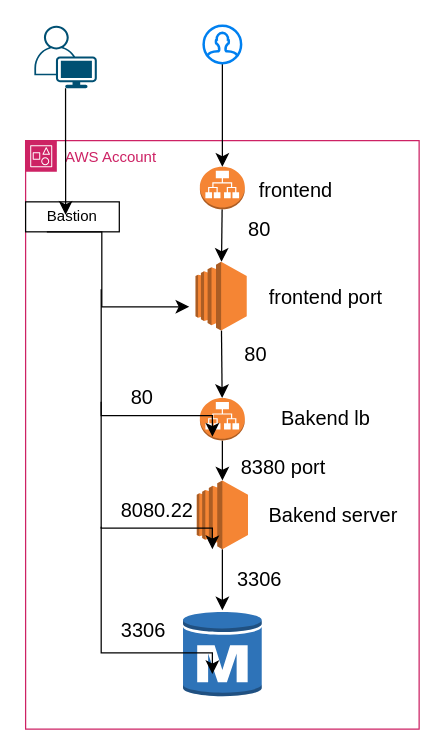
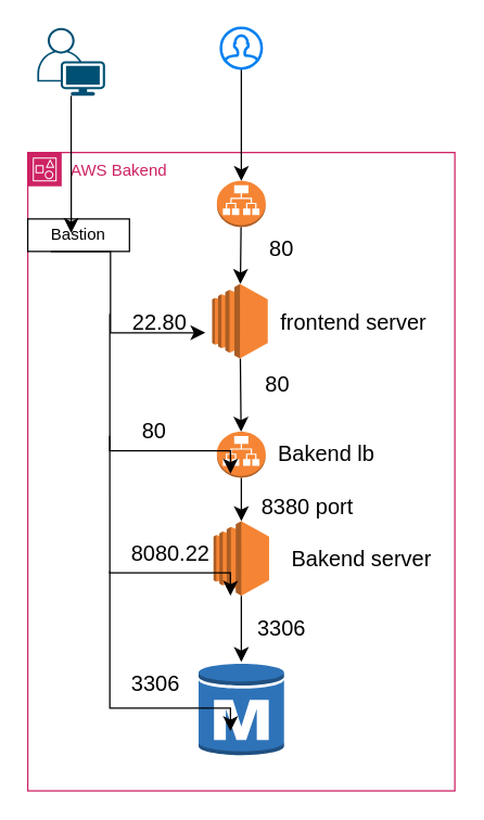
  <mxCell id="0" />
  <mxCell id="1" parent="0" />
- <mxCell id="2" value="AWS Account" style="points=[[0,0],[0.25,0],[0.5,0],[0.75,0],[1,0],[1,0.25],[1,0.5],[1,0.75],[1,1],[0.75,1],[0.5,1],[0.25,1],[0,1],[0,0.75],[0,0.5],[0,0.25]];outlineConnect=0;gradientColor=none;html=1;whiteSpace=wrap;fontSize=12;fontStyle=0;container=1;pointerEvents=0;collapsible=0;recursiveResize=0;shape=mxgraph.aws4.group;grIcon=mxgraph.aws4.group_account;strokeColor=#CD2264;fillColor=none;verticalAlign=top;align=left;spacingLeft=30;fontColor=#CD2264;dashed=0;" vertex="1" parent="1"><mxGeometry x="20" y="112" width="315" height="471" as="geometry" /></mxCell>
+ <mxCell id="2" value="AWS Bakend" style="points=[[0,0],[0.25,0],[0.5,0],[0.75,0],[1,0],[1,0.25],[1,0.5],[1,0.75],[1,1],[0.75,1],[0.5,1],[0.25,1],[0,1],[0,0.75],[0,0.5],[0,0.25]];outlineConnect=0;gradientColor=none;html=1;whiteSpace=wrap;fontSize=12;fontStyle=0;container=1;pointerEvents=0;collapsible=0;recursiveResize=0;shape=mxgraph.aws4.group;grIcon=mxgraph.aws4.group_account;strokeColor=#CD2264;fillColor=none;verticalAlign=top;align=left;spacingLeft=30;fontColor=#CD2264;dashed=0;" vertex="1" parent="1"><mxGeometry x="20" y="112" width="315" height="471" as="geometry" /></mxCell>
  <mxCell id="3" value="" style="edgeStyle=none;curved=1;rounded=0;orthogonalLoop=1;jettySize=auto;html=1;fontSize=12;startSize=8;endSize=8;" edge="1" parent="2" source="4" target="7"><mxGeometry relative="1" as="geometry" /></mxCell>
  <mxCell id="4" value="" style="outlineConnect=0;dashed=0;verticalLabelPosition=bottom;verticalAlign=top;align=center;html=1;shape=mxgraph.aws3.application_load_balancer;fillColor=#F58534;gradientColor=none;" vertex="1" parent="2"><mxGeometry x="139.5" y="21" width="36" height="34" as="geometry" /></mxCell>
- <mxCell id="5" value="frontend" style="text;html=1;align=center;verticalAlign=middle;resizable=0;points=[];autosize=1;strokeColor=none;fillColor=none;fontSize=16;" vertex="1" parent="2"><mxGeometry x="177" y="24" width="77" height="31" as="geometry" /></mxCell>
  <mxCell id="6" value="" style="edgeStyle=none;curved=1;rounded=0;orthogonalLoop=1;jettySize=auto;html=1;fontSize=12;startSize=8;endSize=8;" edge="1" parent="2" source="7" target="11"><mxGeometry relative="1" as="geometry" /></mxCell>
  <mxCell id="7" value="" style="outlineConnect=0;dashed=0;verticalLabelPosition=bottom;verticalAlign=top;align=center;html=1;shape=mxgraph.aws3.ec2;fillColor=#F58534;gradientColor=none;" vertex="1" parent="2"><mxGeometry x="136" y="97" width="41" height="55" as="geometry" /></mxCell>
- <mxCell id="8" value="frontend port" style="text;html=1;align=center;verticalAlign=middle;resizable=0;points=[];autosize=1;strokeColor=none;fillColor=none;fontSize=16;" vertex="1" parent="2"><mxGeometry x="177" y="109" width="126" height="31" as="geometry" /></mxCell>
+ <mxCell id="8" value="frontend server" style="text;html=1;align=center;verticalAlign=middle;resizable=0;points=[];autosize=1;strokeColor=none;fillColor=none;fontSize=16;" vertex="1" parent="2"><mxGeometry x="177" y="109" width="126" height="31" as="geometry" /></mxCell>
  <mxCell id="9" value="80&lt;div&gt;&lt;br&gt;&lt;/div&gt;&lt;div&gt;&lt;br&gt;&lt;/div&gt;" style="text;html=1;align=center;verticalAlign=middle;resizable=0;points=[];autosize=1;strokeColor=none;fillColor=none;fontSize=16;" vertex="1" parent="2"><mxGeometry x="169" y="55" width="36" height="70" as="geometry" /></mxCell>
  <mxCell id="10" value="" style="edgeStyle=none;curved=1;rounded=0;orthogonalLoop=1;jettySize=auto;html=1;fontSize=12;startSize=8;endSize=8;" edge="1" parent="2" source="11" target="14"><mxGeometry relative="1" as="geometry" /></mxCell>
  <mxCell id="11" value="" style="outlineConnect=0;dashed=0;verticalLabelPosition=bottom;verticalAlign=top;align=center;html=1;shape=mxgraph.aws3.application_load_balancer;fillColor=#F58534;gradientColor=none;" vertex="1" parent="2"><mxGeometry x="139.5" y="206" width="36" height="34" as="geometry" /></mxCell>
- <mxCell id="12" value="Bakend lb" style="text;html=1;align=center;verticalAlign=middle;resizable=0;points=[];autosize=1;strokeColor=none;fillColor=none;fontSize=16;" vertex="1" parent="2"><mxGeometry x="195.5" y="206" width="89" height="31" as="geometry" /></mxCell>
+ <mxCell id="12" value="Bakend lb" style="text;html=1;align=center;verticalAlign=middle;resizable=0;points=[];autosize=1;strokeColor=none;fillColor=none;fontSize=16;" vertex="1" parent="2"><mxGeometry x="175.5" y="206" width="89" height="31" as="geometry" /></mxCell>
  <mxCell id="13" value="" style="edgeStyle=none;curved=1;rounded=0;orthogonalLoop=1;jettySize=auto;html=1;fontSize=12;startSize=8;endSize=8;" edge="1" parent="2" source="14" target="18"><mxGeometry relative="1" as="geometry" /></mxCell>
  <mxCell id="14" value="" style="outlineConnect=0;dashed=0;verticalLabelPosition=bottom;verticalAlign=top;align=center;html=1;shape=mxgraph.aws3.ec2;fillColor=#F58534;gradientColor=none;" vertex="1" parent="2"><mxGeometry x="137" y="272" width="41" height="55" as="geometry" /></mxCell>
  <mxCell id="15" value="Bakend server" style="text;html=1;align=center;verticalAlign=middle;resizable=0;points=[];autosize=1;strokeColor=none;fillColor=none;fontSize=16;" vertex="1" parent="2"><mxGeometry x="181" y="284" width="129" height="31" as="geometry" /></mxCell>
  <mxCell id="16" value="80" style="text;html=1;align=center;verticalAlign=middle;resizable=0;points=[];autosize=1;strokeColor=none;fillColor=none;fontSize=16;" vertex="1" parent="2"><mxGeometry x="166" y="155" width="36" height="31" as="geometry" /></mxCell>
  <mxCell id="17" value="8380 port" style="text;html=1;align=center;verticalAlign=middle;resizable=0;points=[];autosize=1;strokeColor=none;fillColor=none;fontSize=16;" vertex="1" parent="2"><mxGeometry x="163" y="245" width="86" height="31" as="geometry" /></mxCell>
  <mxCell id="18" value="" style="outlineConnect=0;dashed=0;verticalLabelPosition=bottom;verticalAlign=top;align=center;html=1;shape=mxgraph.aws3.rds_db_instance;fillColor=#2E73B8;gradientColor=none;" vertex="1" parent="2"><mxGeometry x="126" y="376" width="63" height="70" as="geometry" /></mxCell>
  <mxCell id="19" value="3306" style="text;html=1;align=center;verticalAlign=middle;resizable=0;points=[];autosize=1;strokeColor=none;fillColor=none;fontSize=16;" vertex="1" parent="2"><mxGeometry x="160" y="335" width="54" height="31" as="geometry" /></mxCell>
  <mxCell id="20" value="Bastion" style="whiteSpace=wrap;html=1;rounded=0;" vertex="1" parent="2"><mxGeometry y="49" width="75" height="24" as="geometry" /></mxCell>
  <mxCell id="21" value="" style="edgeStyle=segmentEdgeStyle;endArrow=classic;html=1;curved=0;rounded=0;endSize=8;startSize=8;sourcePerimeterSpacing=0;targetPerimeterSpacing=0;fontSize=12;" edge="1" parent="2"><mxGeometry width="140" relative="1" as="geometry"><mxPoint x="17" y="73" as="sourcePoint" /><mxPoint x="131" y="133" as="targetPoint" /><Array as="points"><mxPoint x="61" y="73" /><mxPoint x="61" y="133" /></Array></mxGeometry></mxCell>
  <mxCell id="22" value="" style="edgeStyle=segmentEdgeStyle;endArrow=classic;html=1;curved=0;rounded=0;endSize=8;startSize=8;sourcePerimeterSpacing=0;targetPerimeterSpacing=0;fontSize=12;" edge="1" parent="2"><mxGeometry width="140" relative="1" as="geometry"><mxPoint x="60.5" y="119.05" as="sourcePoint" /><mxPoint x="149.5" y="237" as="targetPoint" /><Array as="points"><mxPoint x="60.5" y="220.05" /><mxPoint x="149.5" y="220.05" /></Array></mxGeometry></mxCell>
  <mxCell id="23" value="" style="edgeStyle=segmentEdgeStyle;endArrow=classic;html=1;curved=0;rounded=0;endSize=8;startSize=8;sourcePerimeterSpacing=0;targetPerimeterSpacing=0;fontSize=12;" edge="1" parent="2"><mxGeometry width="140" relative="1" as="geometry"><mxPoint x="60.47" y="209.05" as="sourcePoint" /><mxPoint x="149.47" y="327" as="targetPoint" /><Array as="points"><mxPoint x="60.47" y="310.05" /><mxPoint x="149.47" y="310.05" /></Array></mxGeometry></mxCell>
+ <mxCell id="24" value="22.80" style="text;html=1;align=center;verticalAlign=middle;resizable=0;points=[];autosize=1;strokeColor=none;fillColor=none;fontSize=16;" vertex="1" parent="2"><mxGeometry x="68" y="109" width="58" height="31" as="geometry" /></mxCell>
  <mxCell id="25" value="8080.22" style="text;html=1;align=center;verticalAlign=middle;resizable=0;points=[];autosize=1;strokeColor=none;fillColor=none;fontSize=16;" vertex="1" parent="2"><mxGeometry x="67" y="280.5" width="76" height="31" as="geometry" /></mxCell>
  <mxCell id="26" value="" style="edgeStyle=segmentEdgeStyle;endArrow=classic;html=1;curved=0;rounded=0;endSize=8;startSize=8;sourcePerimeterSpacing=0;targetPerimeterSpacing=0;fontSize=12;" edge="1" parent="2"><mxGeometry width="140" relative="1" as="geometry"><mxPoint x="60.5" y="309" as="sourcePoint" /><mxPoint x="149.5" y="426.95" as="targetPoint" /><Array as="points"><mxPoint x="60.5" y="410" /><mxPoint x="149.5" y="410" /></Array></mxGeometry></mxCell>
  <mxCell id="27" value="3306" style="text;html=1;align=center;verticalAlign=middle;resizable=0;points=[];autosize=1;strokeColor=none;fillColor=none;fontSize=16;" vertex="1" parent="2"><mxGeometry x="67" y="376" width="54" height="31" as="geometry" /></mxCell>
  <mxCell id="28" style="edgeStyle=none;curved=1;rounded=0;orthogonalLoop=1;jettySize=auto;html=1;fontSize=12;startSize=8;endSize=8;" edge="1" parent="1" source="29" target="4"><mxGeometry relative="1" as="geometry" /></mxCell>
  <mxCell id="29" value="" style="html=1;verticalLabelPosition=bottom;align=center;labelBackgroundColor=#ffffff;verticalAlign=top;strokeWidth=2;strokeColor=#0080F0;shadow=0;dashed=0;shape=mxgraph.ios7.icons.user;" vertex="1" parent="1"><mxGeometry x="162.5" y="20" width="30" height="30" as="geometry" /></mxCell>
  <mxCell id="30" value="80" style="text;html=1;align=center;verticalAlign=middle;resizable=0;points=[];autosize=1;strokeColor=none;fillColor=none;fontSize=16;" vertex="1" parent="1"><mxGeometry x="94.5" y="301.5" width="36" height="31" as="geometry" /></mxCell>
  <mxCell id="31" value="" style="points=[[0.35,0,0],[0.98,0.51,0],[1,0.71,0],[0.67,1,0],[0,0.795,0],[0,0.65,0]];verticalLabelPosition=bottom;sketch=0;html=1;verticalAlign=top;aspect=fixed;align=center;pointerEvents=1;shape=mxgraph.cisco19.user;fillColor=#005073;strokeColor=none;" vertex="1" parent="1"><mxGeometry x="27" y="20" width="50" height="50" as="geometry" /></mxCell>
  <mxCell id="32" style="edgeStyle=none;curved=1;rounded=0;orthogonalLoop=1;jettySize=auto;html=1;entryX=0.427;entryY=0.432;entryDx=0;entryDy=0;entryPerimeter=0;fontSize=12;startSize=8;endSize=8;" edge="1" parent="1" source="31" target="20"><mxGeometry relative="1" as="geometry" /></mxCell>
